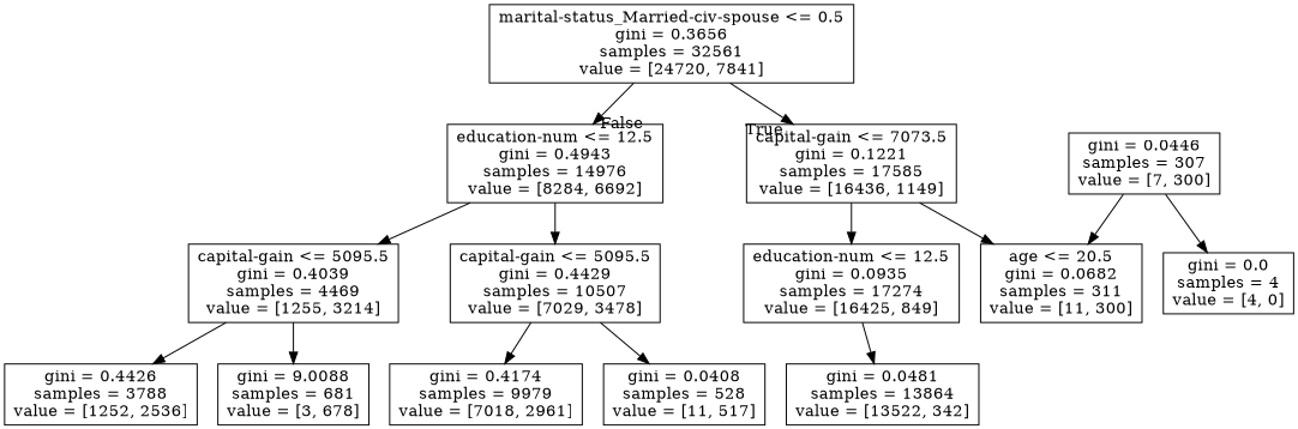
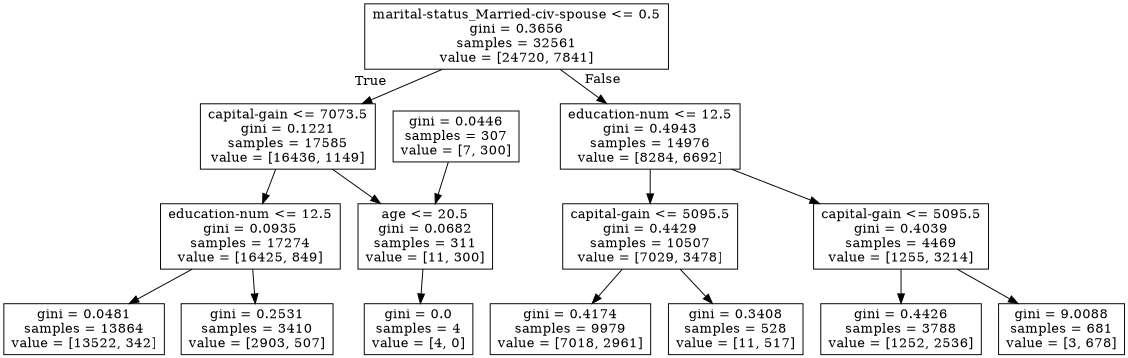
  digraph {
    node [shape=box]
    n1 [label="marital-status_Married-civ-spouse <= 0.5\ngini = 0.3656\nsamples = 32561\nvalue = [24720, 7841]"]
    n2 [label="capital-gain <= 7073.5\ngini = 0.1221\nsamples = 17585\nvalue = [16436, 1149]"]
    n3 [label="education-num <= 12.5\ngini = 0.4943\nsamples = 14976\nvalue = [8284, 6692]"]
    n4 [label="education-num <= 12.5\ngini = 0.0935\nsamples = 17274\nvalue = [16425, 849]"]
    n5 [label="age <= 20.5\ngini = 0.0682\nsamples = 311\nvalue = [11, 300]"]
    n6 [label="capital-gain <= 5095.5\ngini = 0.4429\nsamples = 10507\nvalue = [7029, 3478]"]
    n7 [label="capital-gain <= 5095.5\ngini = 0.4039\nsamples = 4469\nvalue = [1255, 3214]"]
    n8 [label="gini = 0.0481\nsamples = 13864\nvalue = [13522, 342]"]
+   n9 [label="gini = 0.2531\nsamples = 3410\nvalue = [2903, 507]"]
    n10 [label="gini = 0.0\nsamples = 4\nvalue = [4, 0]"]
    n11 [label="gini = 0.0446\nsamples = 307\nvalue = [7, 300]"]
    n12 [label="gini = 0.4174\nsamples = 9979\nvalue = [7018, 2961]"]
-   n13 [label="gini = 0.0408\nsamples = 528\nvalue = [11, 517]"]
+   n13 [label="gini = 0.3408\nsamples = 528\nvalue = [11, 517]"]
    n14 [label="gini = 0.4426\nsamples = 3788\nvalue = [1252, 2536]"]
    n15 [label="gini = 9.0088\nsamples = 681\nvalue = [3, 678]"]
    n1 -> n2 [headlabel=True labelangle=45 labeldistance=2.5]
    n1 -> n3 [headlabel=False labelangle=-45 labeldistance=2.5]
    n2 -> n4
    n2 -> n5
    n3 -> n6
    n3 -> n7
    n4 -> n8
-   n11 -> n10
+   n4 -> n9
+   n5 -> n10
    n6 -> n12
    n6 -> n13
    n7 -> n14
    n7 -> n15
    n11 -> n5
  }
